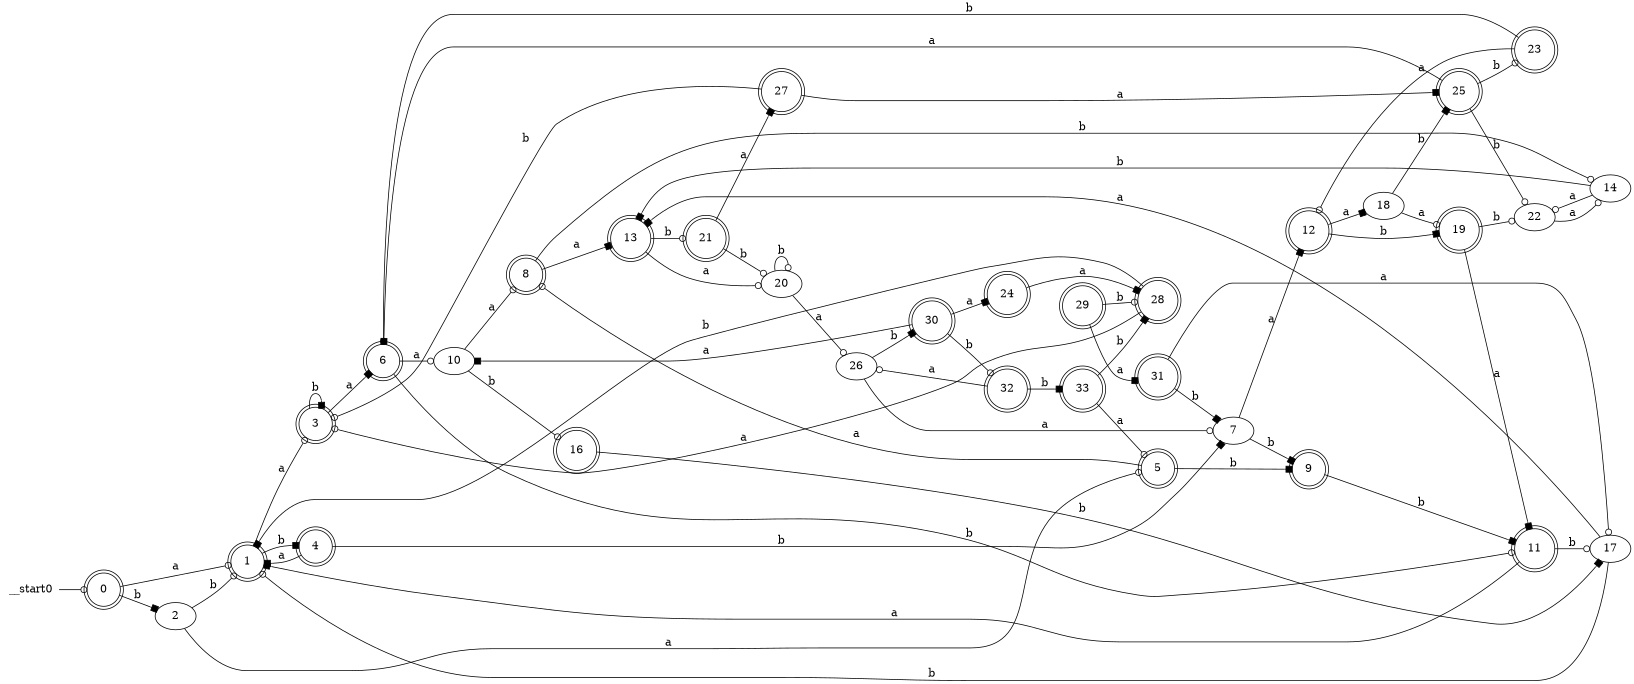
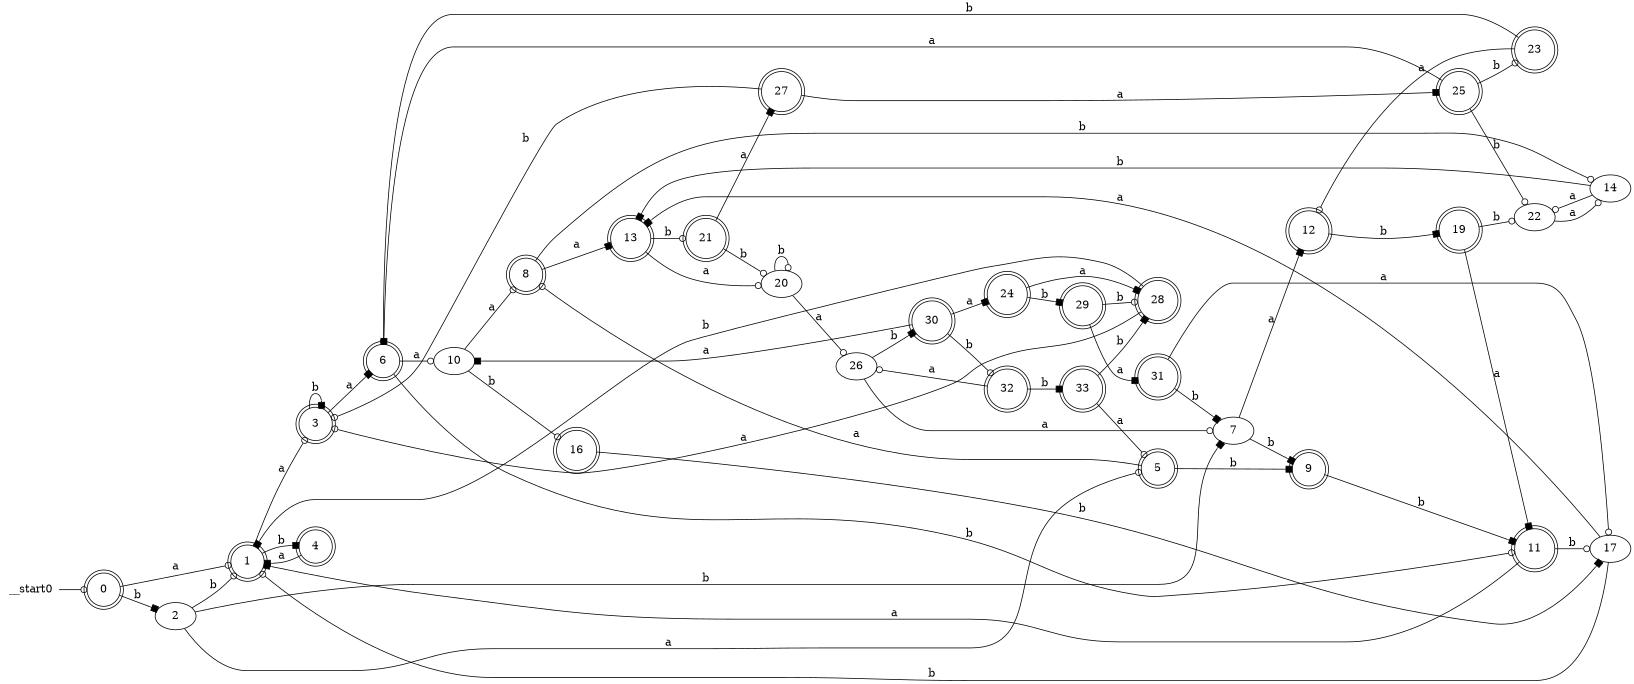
  digraph {
    rankdir=LR
    node [shape=doublecircle]
    edge [arrowhead=odot]
    __start0 [shape=none]
    0
    1
    2 [shape=""]
    3
    4
    5
    6
    7 [shape=""]
    8
    9
    10 [shape=""]
    11
    12
    13
    14 [shape=""]
    16
    17 [shape=""]
-   18 [shape=""]
    19
    20 [shape=""]
    21
    22 [shape=""]
    25
    26 [shape=""]
    27
    23
    24
    28
    29
    30
    31
    32
    33
    __start0 -> 0
    0 -> 1 [label=a]
    0 -> 2 [arrowhead=box label=b]
    1 -> 3 [label=a]
    1 -> 4 [arrowhead=box label=b]
    2 -> 1 [label=b]
    2 -> 5 [label=a]
    3 -> 3 [arrowhead=box label=b]
    3 -> 6 [arrowhead=box label=a]
    4 -> 1 [arrowhead=box label=a]
-   4 -> 7 [arrowhead=box label=b]
+   2 -> 7 [arrowhead=box label=b]
    5 -> 8 [label=a]
    5 -> 9 [arrowhead=box label=b]
    6 -> 10 [label=a]
    6 -> 11 [label=b]
    7 -> 9 [arrowhead=box label=b]
    7 -> 12 [arrowhead=box label=a]
    8 -> 13 [arrowhead=box label=a]
    8 -> 14 [label=b]
    9 -> 11 [arrowhead=box label=b]
    10 -> 8 [label=a]
    10 -> 16 [label=b]
    11 -> 1 [arrowhead=box label=a]
    11 -> 17 [label=b]
-   12 -> 18 [arrowhead=box label=a]
    12 -> 19 [arrowhead=box label=b]
    13 -> 20 [label=a]
    13 -> 21 [label=b]
    14 -> 13 [arrowhead=box label=b]
    14 -> 22 [label=a]
    16 -> 17 [arrowhead=box label=b]
    17 -> 1 [label=b]
    17 -> 13 [arrowhead=box label=a]
-   18 -> 19 [label=a]
-   18 -> 25 [arrowhead=box label=b]
    19 -> 11 [arrowhead=box label=a]
    19 -> 22 [label=b]
    20 -> 20 [label=b]
    20 -> 26 [label=a]
    21 -> 20 [label=b]
    21 -> 27 [arrowhead=box label=a]
    22 -> 14 [label=a]
    25 -> 6 [arrowhead=box label=a]
    25 -> 22 [label=b]
    25 -> 23 [label=b]
    26 -> 7 [label=a]
    26 -> 30 [arrowhead=box label=b]
    27 -> 3 [label=b]
    27 -> 25 [arrowhead=box label=a]
    23 -> 6 [label=b]
    23 -> 12 [label=a]
    24 -> 28 [arrowhead=box label=a]
+   24 -> 29 [arrowhead=box label=b]
    28 -> 1 [arrowhead=box label=b]
    28 -> 3 [label=a]
    29 -> 28 [label=b]
    29 -> 31 [arrowhead=box label=a]
    30 -> 10 [arrowhead=box label=a]
    30 -> 24 [arrowhead=box label=a]
    30 -> 32 [label=b]
    31 -> 7 [arrowhead=box label=b]
    31 -> 17 [label=a]
    32 -> 26 [label=a]
    32 -> 33 [arrowhead=box label=b]
    33 -> 5 [label=a]
    33 -> 28 [arrowhead=box label=b]
  }
